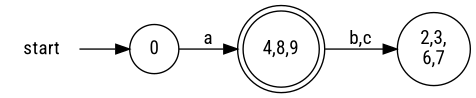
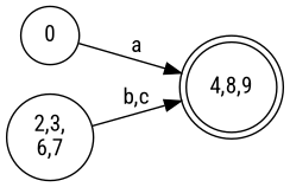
  digraph {
    fontname="Roboto Condensed"
    rankdir=LR
    node [fontname="Roboto Condensed" shape=circle]
    edge [fontname="Roboto Condensed"]
-   start [shape=plaintext]
    n2 [label=0]
    n3 [label="4,8,9" shape=doublecircle]
    n4 [label="2,3,\n6,7"]
-   start -> n2
    n2 -> n3 [label=a]
-   n3 -> n4 [label="b,c"]
+   n4 -> n3 [label="b,c"]
  }
